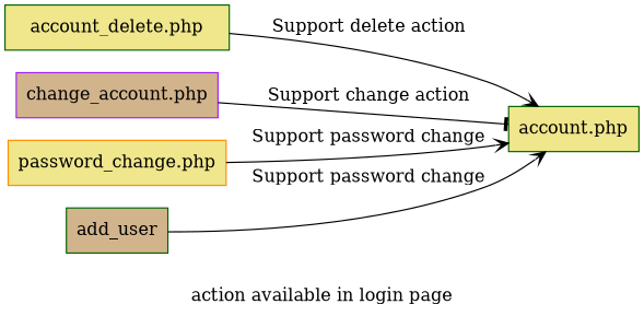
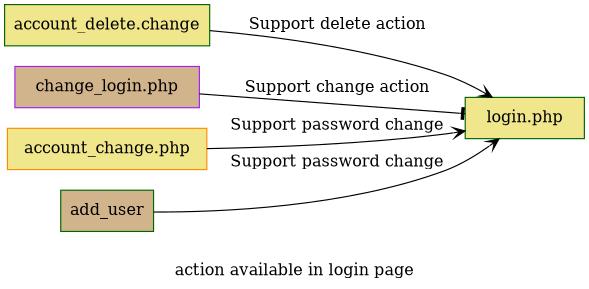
  digraph {
    compound=true
    label="action available in login page"
    rankdir=LR
    node [color=darkgreen fillcolor=khaki shape=box style=filled]
    edge [arrowhead=vee]
-   n1 [label="account.php"]
-   n2 [label="account_delete.php"]
-   n3 [color=purple fillcolor=tan label="change_account.php"]
-   n4 [color=darkorange label="password_change.php"]
+   n1 [label="login.php"]
+   n2 [label="account_delete.change"]
+   n3 [color=purple fillcolor=tan label="change_login.php"]
+   n4 [color=darkorange label="account_change.php"]
    n5 [fillcolor=tan label=add_user]
    n2 -> n1 [label="Support delete action"]
    n3 -> n1 [arrowhead=tee label="Support change action"]
    n4 -> n1 [label="Support password change"]
    n5 -> n1 [label="Support password change"]
  }
